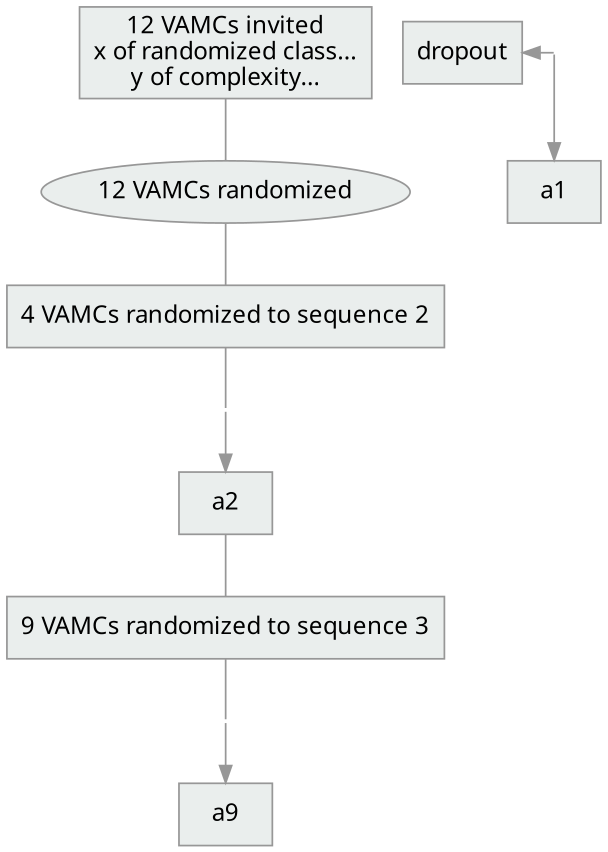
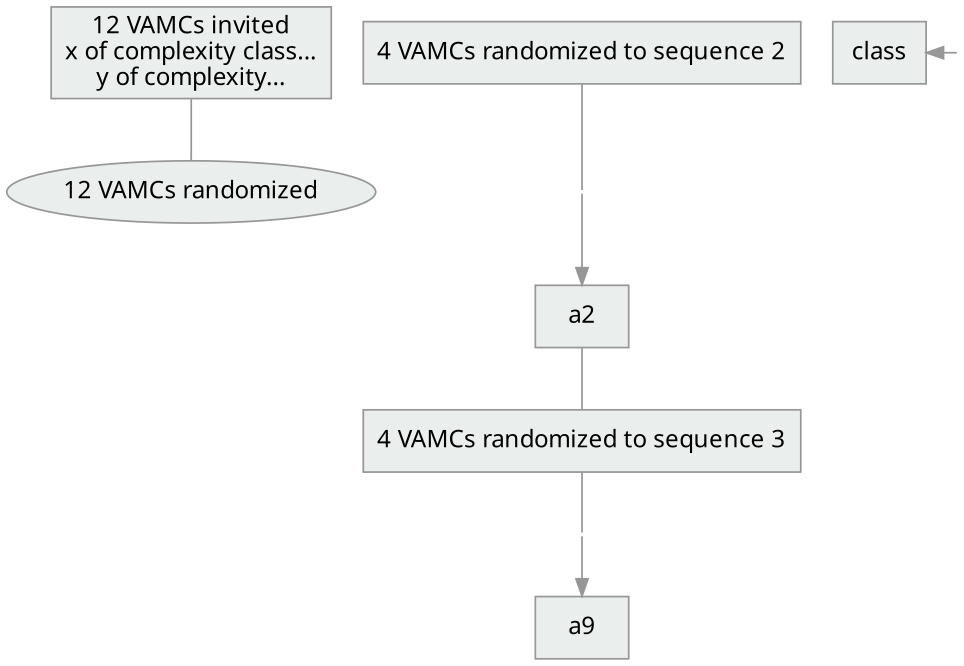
  digraph {
    node [color="#979797" fillcolor="#EAEEED" fontname="Trebuchet MS" shape=rectangle style=filled]
    edge [color="#979797"]
-   root [label="12 VAMCs invited\nx of randomized class...\ny of complexity..."]
+   root [label="12 VAMCs invited\nx of complexity class...\ny of complexity..."]
    randomize [label="12 VAMCs randomized" shape=""]
    c2 [label="4 VAMCs randomized to sequence 2"]
    n2 [fixedsize=true height=0 shape=point style=invis]
-   c3 [label="9 VAMCs randomized to sequence 3"]
+   c3 [label="4 VAMCs randomized to sequence 3"]
    n3 [fixedsize=true height=0 shape=point style=invis]
-   dropout
-   a1
+   dropout [label=class]
    n1 [fixedsize=true height=0 shape=point style=invis]
    a2
    a3 [label=a9]
    root -> randomize [arrowhead=none]
-   randomize -> c2 [arrowhead=none]
    c2 -> n2 [arrowhead=none]
    n2 -> a2
    c3 -> n3 [arrowhead=none]
    n3 -> a3
-   dropout -> a1 [constraint=false style=invis]
    n1 -> dropout [constraint=false]
-   n1 -> a1
    a2 -> c3 [arrowhead=none]
  }
